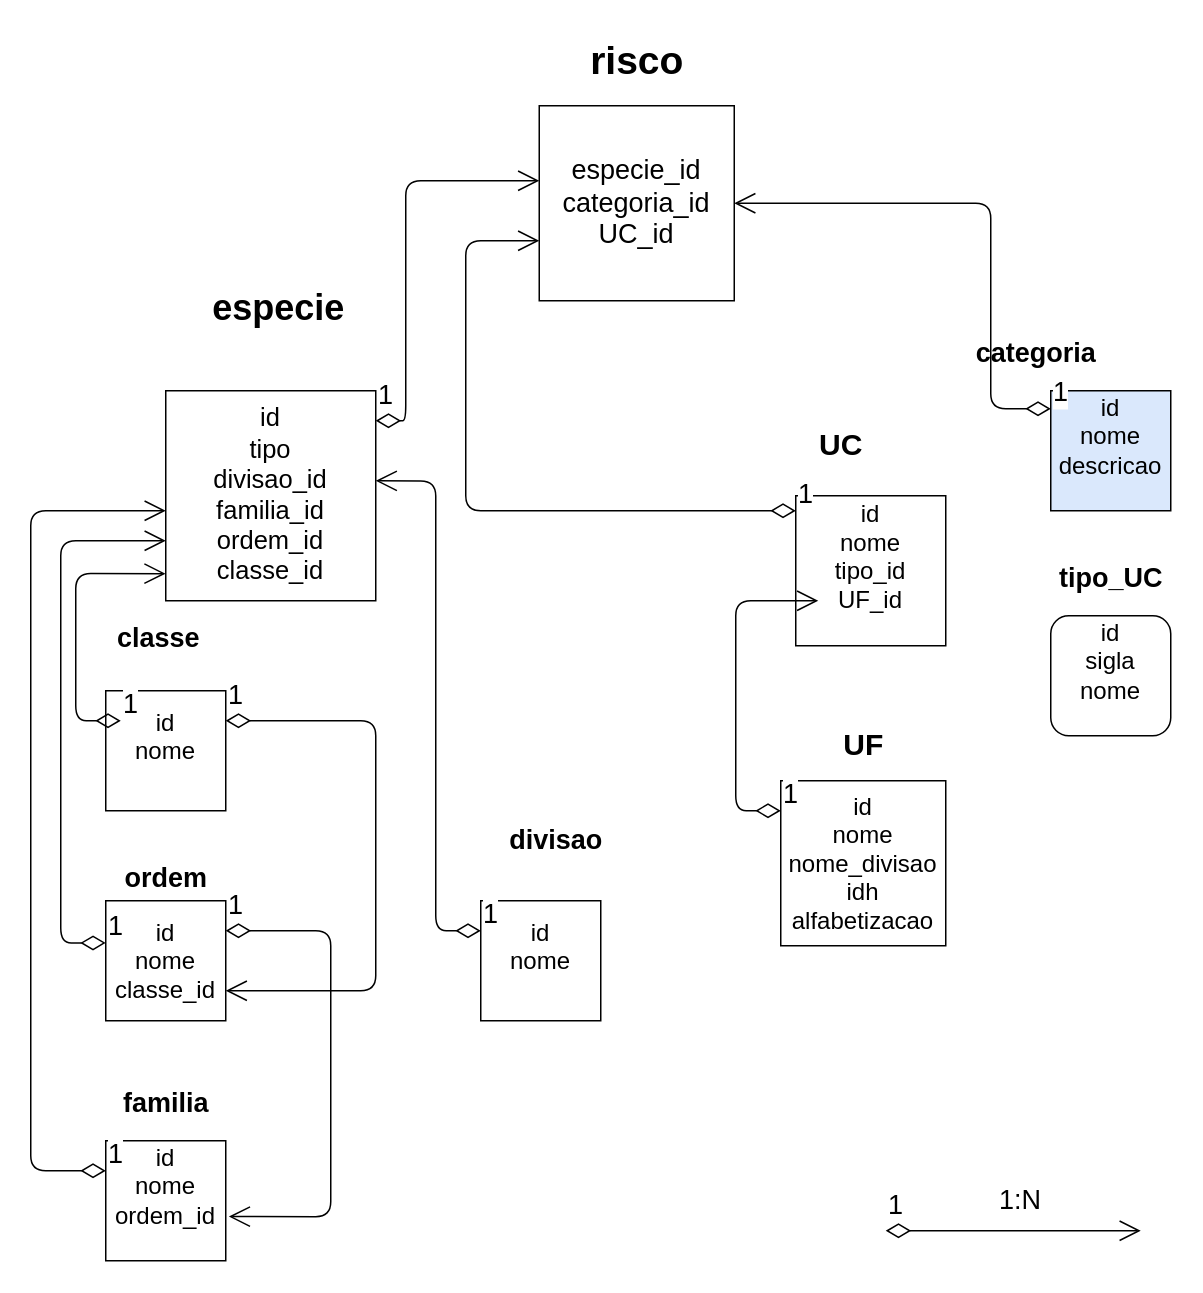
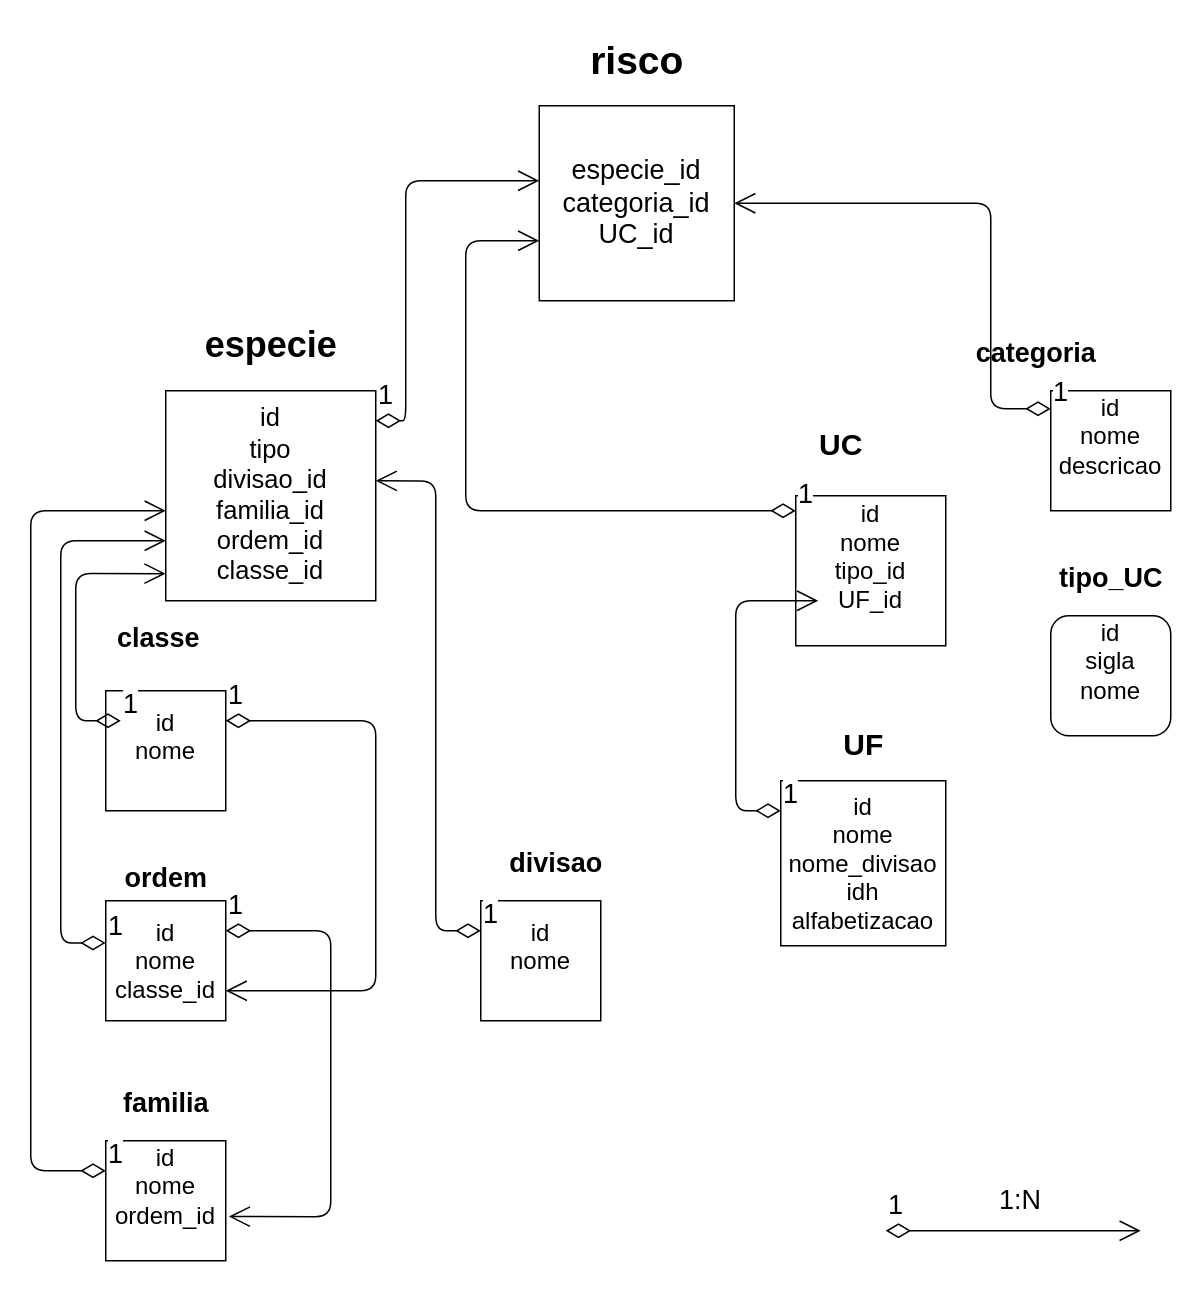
  <mxCell id="0" />
  <mxCell id="1" parent="0" />
  <mxCell id="2" value="&lt;span style=&quot;font-size: 18px&quot;&gt;especie_id&lt;/span&gt;&lt;br style=&quot;font-size: 18px&quot;&gt;&lt;span style=&quot;font-size: 18px&quot;&gt;categoria_id&lt;/span&gt;&lt;br style=&quot;font-size: 18px&quot;&gt;&lt;span style=&quot;font-size: 18px&quot;&gt;UC_id&lt;/span&gt;" style="whiteSpace=wrap;html=1;aspect=fixed;align=center;fontSize=18;" vertex="1" parent="1"><mxGeometry x="359" y="70" width="130" height="130" as="geometry" /></mxCell>
  <mxCell id="3" value="risco" style="text;strokeColor=none;fillColor=none;html=1;fontSize=26;fontStyle=1;verticalAlign=middle;align=center;" vertex="1" parent="1"><mxGeometry x="374" y="20" width="100" height="40" as="geometry" /></mxCell>
  <mxCell id="4" value="&lt;div style=&quot;font-size: 17px&quot;&gt;&lt;span style=&quot;font-size: 17px&quot;&gt;id&lt;/span&gt;&lt;/div&gt;&lt;font style=&quot;font-size: 17px&quot;&gt;&lt;div style=&quot;font-size: 17px&quot;&gt;&lt;span style=&quot;font-size: 17px&quot;&gt;tipo&lt;/span&gt;&lt;/div&gt;&lt;font style=&quot;font-size: 17px&quot;&gt;&lt;div style=&quot;font-size: 17px&quot;&gt;&lt;span style=&quot;font-size: 17px&quot;&gt;divisao_id&lt;/span&gt;&lt;/div&gt;&lt;div style=&quot;font-size: 17px&quot;&gt;&lt;span style=&quot;font-size: 17px&quot;&gt;familia_id&lt;/span&gt;&lt;/div&gt;&lt;div style=&quot;font-size: 17px&quot;&gt;&lt;span style=&quot;font-size: 17px&quot;&gt;ordem_id&lt;/span&gt;&lt;/div&gt;&lt;div style=&quot;font-size: 17px&quot;&gt;&lt;span style=&quot;font-size: 17px&quot;&gt;classe_id&lt;/span&gt;&lt;/div&gt;&lt;/font&gt;&lt;/font&gt;" style="whiteSpace=wrap;html=1;aspect=fixed;align=center;fontSize=17;" vertex="1" parent="1"><mxGeometry x="110" y="260" width="140" height="140" as="geometry" /></mxCell>
- <mxCell id="5" value="&lt;div&gt;&lt;span style=&quot;font-size: 16px&quot;&gt;id&lt;/span&gt;&lt;/div&gt;&lt;font style=&quot;font-size: 16px&quot;&gt;&lt;div&gt;&lt;span&gt;nome&lt;/span&gt;&lt;/div&gt;&lt;div&gt;&lt;span&gt;descricao&lt;/span&gt;&lt;/div&gt;&lt;font style=&quot;font-size: 16px&quot;&gt;&lt;br&gt;&lt;/font&gt;&lt;/font&gt;" style="whiteSpace=wrap;html=1;aspect=fixed;align=center;fillColor=#dae8fc;" vertex="1" parent="1"><mxGeometry x="700" y="260" width="80" height="80" as="geometry" /></mxCell>
+ <mxCell id="5" value="&lt;div&gt;&lt;span style=&quot;font-size: 16px&quot;&gt;id&lt;/span&gt;&lt;/div&gt;&lt;font style=&quot;font-size: 16px&quot;&gt;&lt;div&gt;&lt;span&gt;nome&lt;/span&gt;&lt;/div&gt;&lt;div&gt;&lt;span&gt;descricao&lt;/span&gt;&lt;/div&gt;&lt;font style=&quot;font-size: 16px&quot;&gt;&lt;br&gt;&lt;/font&gt;&lt;/font&gt;" style="whiteSpace=wrap;html=1;aspect=fixed;align=center;" vertex="1" parent="1"><mxGeometry x="700" y="260" width="80" height="80" as="geometry" /></mxCell>
  <mxCell id="6" value="&lt;div&gt;&lt;span style=&quot;font-size: 16px&quot;&gt;id&lt;/span&gt;&lt;/div&gt;&lt;font style=&quot;font-size: 16px&quot;&gt;&lt;div&gt;&lt;span&gt;nome&lt;/span&gt;&lt;/div&gt;&lt;div&gt;tipo_id&lt;/div&gt;&lt;div&gt;&lt;span&gt;UF_id&lt;/span&gt;&lt;/div&gt;&lt;font style=&quot;font-size: 16px&quot;&gt;&lt;br&gt;&lt;/font&gt;&lt;/font&gt;" style="whiteSpace=wrap;html=1;aspect=fixed;align=center;" vertex="1" parent="1"><mxGeometry x="530" y="330" width="100" height="100" as="geometry" /></mxCell>
- <mxCell id="7" value="especie" style="text;strokeColor=none;fillColor=none;html=1;fontSize=24;fontStyle=1;verticalAlign=middle;align=center;" vertex="1" parent="1"><mxGeometry x="135" y="185" width="100" height="40" as="geometry" /></mxCell>
+ <mxCell id="7" value="especie" style="text;strokeColor=none;fillColor=none;html=1;fontSize=24;fontStyle=1;verticalAlign=middle;align=center;" vertex="1" parent="1"><mxGeometry x="130" y="210" width="100" height="40" as="geometry" /></mxCell>
  <mxCell id="8" value="UC" style="text;strokeColor=none;fillColor=none;html=1;fontSize=20;fontStyle=1;verticalAlign=middle;align=center;" vertex="1" parent="1"><mxGeometry x="530" y="290" width="60" height="10" as="geometry" /></mxCell>
  <mxCell id="9" value="UF" style="text;strokeColor=none;fillColor=none;html=1;fontSize=20;fontStyle=1;verticalAlign=middle;align=center;" vertex="1" parent="1"><mxGeometry x="545" y="480" width="60" height="30" as="geometry" /></mxCell>
  <mxCell id="10" value="&lt;div&gt;&lt;span style=&quot;font-size: 16px&quot;&gt;&lt;br&gt;&lt;/span&gt;&lt;/div&gt;&lt;div&gt;&lt;span style=&quot;font-size: 16px&quot;&gt;&lt;br&gt;id&lt;/span&gt;&lt;br&gt;&lt;/div&gt;&lt;font style=&quot;font-size: 16px&quot;&gt;&lt;div&gt;&lt;span&gt;nome&lt;/span&gt;&lt;/div&gt;&lt;div&gt;&lt;span&gt;nome_divisao&lt;/span&gt;&lt;/div&gt;&lt;div&gt;idh&lt;/div&gt;&lt;div&gt;alfabetizacao&lt;/div&gt;&lt;div&gt;&lt;br&gt;&lt;/div&gt;&lt;font style=&quot;font-size: 16px&quot;&gt;&lt;br&gt;&lt;/font&gt;&lt;/font&gt;" style="whiteSpace=wrap;html=1;aspect=fixed;align=center;" vertex="1" parent="1"><mxGeometry x="520" y="520" width="110" height="110" as="geometry" /></mxCell>
  <mxCell id="11" value="categoria" style="text;strokeColor=none;fillColor=none;html=1;fontSize=18;fontStyle=1;verticalAlign=middle;align=center;" vertex="1" parent="1"><mxGeometry x="660" y="220" width="60" height="30" as="geometry" /></mxCell>
  <mxCell id="12" value="&lt;div&gt;&lt;span style=&quot;font-size: 16px&quot;&gt;id&lt;/span&gt;&lt;/div&gt;&lt;font style=&quot;font-size: 16px&quot;&gt;&lt;div&gt;&lt;span&gt;nome&lt;/span&gt;&lt;/div&gt;&lt;font style=&quot;font-size: 16px&quot;&gt;classe_id&lt;br&gt;&lt;/font&gt;&lt;/font&gt;" style="whiteSpace=wrap;html=1;aspect=fixed;align=center;" vertex="1" parent="1"><mxGeometry x="70" y="600" width="80" height="80" as="geometry" /></mxCell>
  <mxCell id="13" value="&lt;div&gt;&lt;span style=&quot;font-size: 16px&quot;&gt;id&lt;/span&gt;&lt;/div&gt;&lt;font style=&quot;font-size: 16px&quot;&gt;&lt;div&gt;&lt;span&gt;nome&lt;/span&gt;&lt;/div&gt;&lt;font style=&quot;font-size: 16px&quot;&gt;&lt;br&gt;&lt;/font&gt;&lt;/font&gt;" style="whiteSpace=wrap;html=1;aspect=fixed;align=center;" vertex="1" parent="1"><mxGeometry x="320" y="600" width="80" height="80" as="geometry" /></mxCell>
  <mxCell id="14" value="&lt;div&gt;&lt;span style=&quot;font-size: 16px&quot;&gt;id&lt;/span&gt;&lt;/div&gt;&lt;font style=&quot;font-size: 16px&quot;&gt;&lt;div&gt;&lt;span&gt;nome&lt;/span&gt;&lt;/div&gt;&lt;div&gt;&lt;span&gt;ordem_id&lt;/span&gt;&lt;/div&gt;&lt;font style=&quot;font-size: 16px&quot;&gt;&lt;br&gt;&lt;/font&gt;&lt;/font&gt;" style="whiteSpace=wrap;html=1;aspect=fixed;align=center;" vertex="1" parent="1"><mxGeometry x="70" y="760" width="80" height="80" as="geometry" /></mxCell>
  <mxCell id="15" value="familia" style="text;strokeColor=none;fillColor=none;html=1;fontSize=18;fontStyle=1;verticalAlign=middle;align=center;" vertex="1" parent="1"><mxGeometry x="80" y="720" width="60" height="30" as="geometry" /></mxCell>
  <mxCell id="16" value="ordem" style="text;strokeColor=none;fillColor=none;html=1;fontSize=18;fontStyle=1;verticalAlign=middle;align=center;" vertex="1" parent="1"><mxGeometry x="80" y="570" width="60" height="30" as="geometry" /></mxCell>
- <mxCell id="17" value="divisao" style="text;strokeColor=none;fillColor=none;html=1;fontSize=18;fontStyle=1;verticalAlign=middle;align=center;" vertex="1" parent="1"><mxGeometry x="340" y="545" width="60" height="30" as="geometry" /></mxCell>
+ <mxCell id="17" value="divisao" style="text;strokeColor=none;fillColor=none;html=1;fontSize=18;fontStyle=1;verticalAlign=middle;align=center;" vertex="1" parent="1"><mxGeometry x="340" y="560" width="60" height="30" as="geometry" /></mxCell>
  <mxCell id="18" value="&lt;div&gt;&lt;span style=&quot;font-size: 16px&quot;&gt;id&lt;/span&gt;&lt;/div&gt;&lt;font style=&quot;font-size: 16px&quot;&gt;&lt;div&gt;&lt;span&gt;nome&lt;/span&gt;&lt;/div&gt;&lt;font style=&quot;font-size: 16px&quot;&gt;&lt;br&gt;&lt;/font&gt;&lt;/font&gt;" style="whiteSpace=wrap;html=1;aspect=fixed;align=center;" vertex="1" parent="1"><mxGeometry x="70" y="460" width="80" height="80" as="geometry" /></mxCell>
  <mxCell id="19" value="classe" style="text;strokeColor=none;fillColor=none;html=1;fontSize=18;fontStyle=1;verticalAlign=middle;align=center;" vertex="1" parent="1"><mxGeometry x="75" y="410" width="60" height="30" as="geometry" /></mxCell>
  <mxCell id="20" value="1" style="endArrow=open;html=1;endSize=12;startArrow=diamondThin;startSize=14;startFill=0;edgeStyle=orthogonalEdgeStyle;align=left;verticalAlign=bottom;fontSize=18;entryX=1.026;entryY=0.632;entryDx=0;entryDy=0;entryPerimeter=0;" edge="1" parent="1" target="14"><mxGeometry x="-1" y="3" relative="1" as="geometry"><mxPoint x="150" y="620" as="sourcePoint" /><mxPoint x="310" y="620" as="targetPoint" /><Array as="points"><mxPoint x="220" y="620" /><mxPoint x="220" y="811" /></Array></mxGeometry></mxCell>
  <mxCell id="21" value="1" style="endArrow=open;html=1;endSize=12;startArrow=diamondThin;startSize=14;startFill=0;edgeStyle=orthogonalEdgeStyle;align=left;verticalAlign=bottom;fontSize=18;entryX=1;entryY=0.75;entryDx=0;entryDy=0;" edge="1" parent="1" source="18" target="12"><mxGeometry x="-1" y="3" relative="1" as="geometry"><mxPoint x="160" y="510" as="sourcePoint" /><mxPoint x="320" y="510" as="targetPoint" /><Array as="points"><mxPoint x="250" y="480" /><mxPoint x="250" y="660" /></Array></mxGeometry></mxCell>
  <mxCell id="22" value="1:N" style="text;html=1;strokeColor=none;fillColor=none;align=center;verticalAlign=middle;whiteSpace=wrap;rounded=0;fontSize=18;" vertex="1" parent="1"><mxGeometry x="630" y="790" width="100" height="20" as="geometry" /></mxCell>
  <mxCell id="23" value="1" style="endArrow=open;html=1;endSize=12;startArrow=diamondThin;startSize=14;startFill=0;edgeStyle=orthogonalEdgeStyle;align=left;verticalAlign=bottom;fontSize=18;entryX=1;entryY=0.429;entryDx=0;entryDy=0;entryPerimeter=0;exitX=0;exitY=0.25;exitDx=0;exitDy=0;" edge="1" parent="1" source="13" target="4"><mxGeometry x="-1" y="3" relative="1" as="geometry"><mxPoint x="300" y="620" as="sourcePoint" /><mxPoint x="450" y="620" as="targetPoint" /><Array as="points"><mxPoint x="290" y="620" /><mxPoint x="290" y="320" /></Array></mxGeometry></mxCell>
  <mxCell id="24" value="1" style="endArrow=open;html=1;endSize=12;startArrow=diamondThin;startSize=14;startFill=0;edgeStyle=orthogonalEdgeStyle;align=left;verticalAlign=bottom;fontSize=18;entryX=-0.001;entryY=0.871;entryDx=0;entryDy=0;entryPerimeter=0;" edge="1" parent="1" target="4"><mxGeometry x="-1" y="3" relative="1" as="geometry"><mxPoint x="80" y="480" as="sourcePoint" /><mxPoint x="90" y="300" as="targetPoint" /><Array as="points"><mxPoint x="50" y="480" /><mxPoint x="50" y="382" /></Array></mxGeometry></mxCell>
  <mxCell id="25" value="1" style="endArrow=open;html=1;endSize=12;startArrow=diamondThin;startSize=14;startFill=0;edgeStyle=orthogonalEdgeStyle;align=left;verticalAlign=bottom;fontSize=18;" edge="1" parent="1" target="4"><mxGeometry x="-1" y="3" relative="1" as="geometry"><mxPoint x="70" y="628.14" as="sourcePoint" /><mxPoint x="40" y="260" as="targetPoint" /><Array as="points"><mxPoint x="40" y="628" /><mxPoint x="40" y="360" /></Array></mxGeometry></mxCell>
  <mxCell id="26" value="1" style="endArrow=open;html=1;endSize=12;startArrow=diamondThin;startSize=14;startFill=0;edgeStyle=orthogonalEdgeStyle;align=left;verticalAlign=bottom;fontSize=18;exitX=0;exitY=0.25;exitDx=0;exitDy=0;" edge="1" parent="1" source="14"><mxGeometry x="-1" y="3" relative="1" as="geometry"><mxPoint x="50" y="780" as="sourcePoint" /><mxPoint x="110" y="340" as="targetPoint" /><Array as="points"><mxPoint x="20" y="780" /><mxPoint x="20" y="340" /></Array></mxGeometry></mxCell>
  <mxCell id="27" value="1" style="endArrow=open;html=1;endSize=12;startArrow=diamondThin;startSize=14;startFill=0;edgeStyle=orthogonalEdgeStyle;align=left;verticalAlign=bottom;fontSize=18;" edge="1" parent="1" target="2"><mxGeometry x="-1" y="3" relative="1" as="geometry"><mxPoint x="250" y="280" as="sourcePoint" /><mxPoint x="270" y="120" as="targetPoint" /><Array as="points"><mxPoint x="270" y="280" /><mxPoint x="270" y="120" /></Array></mxGeometry></mxCell>
  <mxCell id="28" value="1" style="endArrow=open;html=1;endSize=12;startArrow=diamondThin;startSize=14;startFill=0;edgeStyle=orthogonalEdgeStyle;align=left;verticalAlign=bottom;fontSize=18;" edge="1" parent="1" source="10"><mxGeometry x="-1" y="3" relative="1" as="geometry"><mxPoint x="550" y="490" as="sourcePoint" /><mxPoint x="545" y="400" as="targetPoint" /><Array as="points"><mxPoint x="490" y="540" /><mxPoint x="490" y="400" /></Array></mxGeometry></mxCell>
  <mxCell id="29" value="1" style="endArrow=open;html=1;endSize=12;startArrow=diamondThin;startSize=14;startFill=0;edgeStyle=orthogonalEdgeStyle;align=left;verticalAlign=bottom;fontSize=18;" edge="1" parent="1" source="6"><mxGeometry x="-1" y="3" relative="1" as="geometry"><mxPoint x="440" y="350" as="sourcePoint" /><mxPoint x="359" y="160" as="targetPoint" /><Array as="points"><mxPoint x="310" y="340" /><mxPoint x="310" y="160" /></Array></mxGeometry></mxCell>
  <mxCell id="30" value="1" style="endArrow=open;html=1;endSize=12;startArrow=diamondThin;startSize=14;startFill=0;edgeStyle=orthogonalEdgeStyle;align=left;verticalAlign=bottom;fontSize=18;" edge="1" parent="1" target="2"><mxGeometry x="-1" y="3" relative="1" as="geometry"><mxPoint x="700" y="272" as="sourcePoint" /><mxPoint x="630" y="120" as="targetPoint" /><Array as="points"><mxPoint x="660" y="272" /><mxPoint x="660" y="135" /></Array></mxGeometry></mxCell>
  <mxCell id="31" value="1" style="endArrow=open;html=1;endSize=12;startArrow=diamondThin;startSize=14;startFill=0;edgeStyle=orthogonalEdgeStyle;align=left;verticalAlign=bottom;fontSize=18;" edge="1" parent="1"><mxGeometry x="-1" y="3" relative="1" as="geometry"><mxPoint x="590" y="820" as="sourcePoint" /><mxPoint x="760" y="820" as="targetPoint" /></mxGeometry></mxCell>
  <mxCell id="32" value="&lt;div&gt;&lt;span style=&quot;font-size: 16px&quot;&gt;id&lt;/span&gt;&lt;/div&gt;&lt;div&gt;&lt;span style=&quot;font-size: 16px&quot;&gt;sigla&lt;/span&gt;&lt;/div&gt;&lt;font style=&quot;font-size: 16px&quot;&gt;&lt;div&gt;&lt;span&gt;nome&lt;/span&gt;&lt;/div&gt;&lt;font style=&quot;font-size: 16px&quot;&gt;&lt;br&gt;&lt;/font&gt;&lt;/font&gt;" style="whiteSpace=wrap;html=1;aspect=fixed;align=center;rounded=1;" vertex="1" parent="1"><mxGeometry x="700" y="410" width="80" height="80" as="geometry" /></mxCell>
  <mxCell id="33" value="tipo_UC" style="text;strokeColor=none;fillColor=none;html=1;fontSize=18;fontStyle=1;verticalAlign=middle;align=center;" vertex="1" parent="1"><mxGeometry x="710" y="370" width="60" height="30" as="geometry" /></mxCell>
